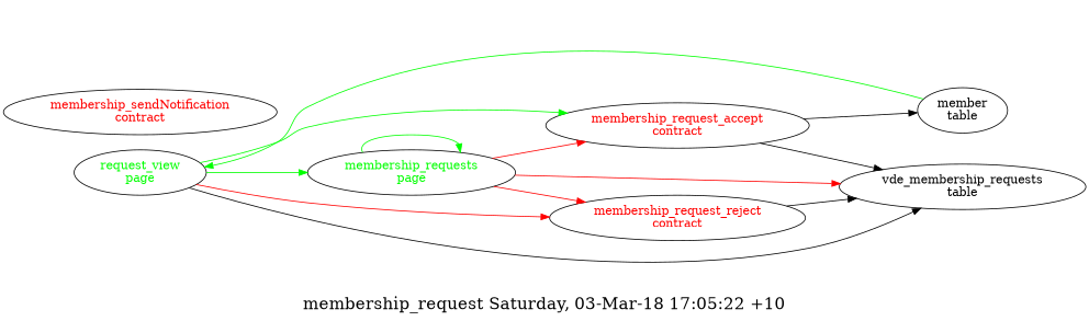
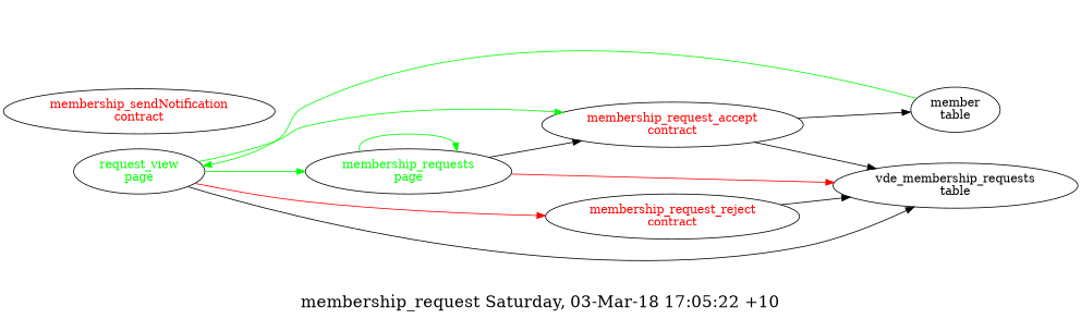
  digraph {
    fontsize=20.0
    label="membership_request Saturday, 03-Mar-18 17:05:22 +10"
    rankdir=LR
    node [fontcolor=red group=contracts]
    "vde_membership_requests\ntable" [fontcolor="" group=""]
    "membership_request_reject\ncontract"
    "membership_request_accept\ncontract"
    "member\ntable" [fontcolor="" group=""]
    "request_view\npage" [fontcolor=green group=pages]
    "membership_sendNotification\ncontract"
    "membership_requests\npage" [fontcolor=green group=pages]
    "membership_request_reject\ncontract" -> "vde_membership_requests\ntable"
    "membership_request_accept\ncontract" -> "vde_membership_requests\ntable"
    "membership_request_accept\ncontract" -> "member\ntable"
    "member\ntable" -> "request_view\npage" [color=green]
    "request_view\npage" -> "vde_membership_requests\ntable"
    "request_view\npage" -> "membership_request_reject\ncontract" [color=red]
    "request_view\npage" -> "membership_request_accept\ncontract" [color=green]
    "request_view\npage" -> "membership_requests\npage" [color=green]
    "membership_requests\npage" -> "vde_membership_requests\ntable" [color=red]
-   "membership_requests\npage" -> "membership_request_reject\ncontract" [color=red]
-   "membership_requests\npage" -> "membership_request_accept\ncontract" [color=red]
+   "membership_requests\npage" -> "membership_request_accept\ncontract" [color=black]
    "membership_requests\npage" -> "membership_requests\npage" [color=green]
  }
